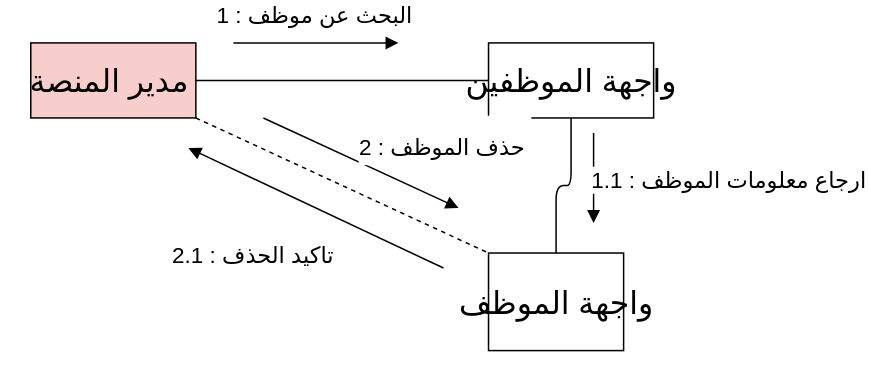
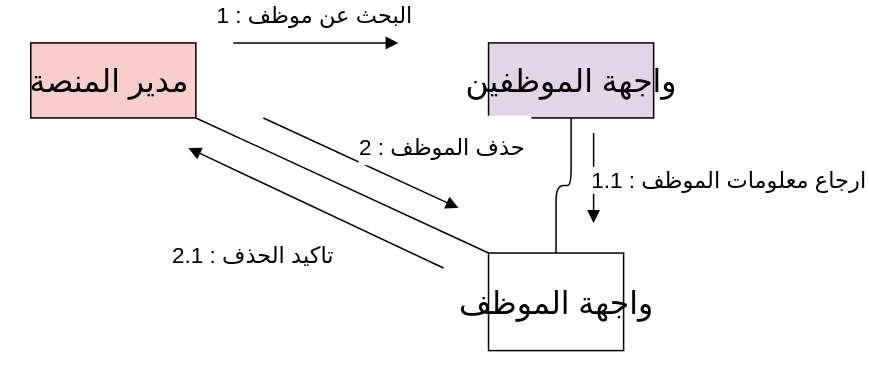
  <mxCell id="0" />
  <mxCell id="1" parent="0" />
  <mxCell id="2" value="&lt;span style=&quot;font-size: 21px&quot;&gt;مدير المنصة&amp;nbsp;&lt;/span&gt;" style="html=1;fillColor=#f8cecc;" parent="1" vertex="1"><mxGeometry x="20" y="20" width="110" height="50" as="geometry" /></mxCell>
- <mxCell id="3" value="" style="endArrow=none;html=1;edgeStyle=orthogonalEdgeStyle;exitX=1;exitY=0.5;exitDx=0;exitDy=0;entryX=0;entryY=0.5;entryDx=0;entryDy=0;" parent="1" source="2" target="8" edge="1"><mxGeometry relative="1" as="geometry"><mxPoint x="195.11" y="-229.82" as="sourcePoint" /><mxPoint x="295" y="45" as="targetPoint" /></mxGeometry></mxCell>
  <mxCell id="4" value="" style="endArrow=block;endFill=1;html=1;edgeStyle=orthogonalEdgeStyle;align=left;verticalAlign=top;" parent="1" edge="1"><mxGeometry x="-1" relative="1" as="geometry"><mxPoint x="155" y="20" as="sourcePoint" /><mxPoint x="265" y="20" as="targetPoint" /><Array as="points"><mxPoint x="215" y="20" /><mxPoint x="215" y="20" /></Array></mxGeometry></mxCell>
  <mxCell id="5" value="&lt;span style=&quot;font-size: 15px&quot;&gt;1 : البحث عن موظف&lt;/span&gt;" style="edgeLabel;html=1;align=center;verticalAlign=middle;resizable=0;points=[];" parent="4" vertex="1" connectable="0"><mxGeometry x="0.26" y="3" relative="1" as="geometry"><mxPoint x="-15.86" y="-17" as="offset" /></mxGeometry></mxCell>
  <mxCell id="6" value="" style="endArrow=block;endFill=1;html=1;edgeStyle=orthogonalEdgeStyle;align=left;verticalAlign=top;" parent="1" edge="1"><mxGeometry x="-1" relative="1" as="geometry"><mxPoint x="395" y="80" as="sourcePoint" /><mxPoint x="395" y="140" as="targetPoint" /><Array as="points"><mxPoint x="395" y="110" /><mxPoint x="395" y="110" /></Array></mxGeometry></mxCell>
  <mxCell id="7" value="&lt;span style=&quot;font-size: 15px&quot;&gt;1.1 : ارجاع معلومات الموظف&lt;/span&gt;" style="edgeLabel;html=1;align=center;verticalAlign=middle;resizable=0;points=[];" parent="6" vertex="1" connectable="0"><mxGeometry x="0.26" y="3" relative="1" as="geometry"><mxPoint x="86.99" y="-7.72" as="offset" /></mxGeometry></mxCell>
- <mxCell id="8" value="&lt;span style=&quot;font-size: 21px&quot;&gt;واجهة الموظفين&lt;/span&gt;" style="html=1;" parent="1" vertex="1"><mxGeometry x="325" y="20" width="110" height="50" as="geometry" /></mxCell>
+ <mxCell id="8" value="&lt;span style=&quot;font-size: 21px&quot;&gt;واجهة الموظفين&lt;/span&gt;" style="html=1;fillColor=#e1d5e7;" parent="1" vertex="1"><mxGeometry x="325" y="20" width="110" height="50" as="geometry" /></mxCell>
  <mxCell id="9" value="" style="endArrow=none;html=1;edgeStyle=orthogonalEdgeStyle;entryX=0.5;entryY=1;entryDx=0;entryDy=0;exitX=0.5;exitY=0;exitDx=0;exitDy=0;" parent="1" source="10" target="8" edge="1"><mxGeometry relative="1" as="geometry"><mxPoint x="350" y="140" as="sourcePoint" /><mxPoint x="305" y="55" as="targetPoint" /></mxGeometry></mxCell>
  <mxCell id="10" value="&lt;span style=&quot;font-size: 21px&quot;&gt;واجهة الموظف&lt;/span&gt;" style="html=1;" parent="1" vertex="1"><mxGeometry x="325" y="160" width="90" height="65" as="geometry" /></mxCell>
- <mxCell id="11" value="" style="endArrow=none;html=1;rounded=0;fontSize=28;entryX=0;entryY=0;entryDx=0;entryDy=0;exitX=1;exitY=1;exitDx=0;exitDy=0;dashed=1;" parent="1" source="2" target="10" edge="1"><mxGeometry relative="1" as="geometry"><mxPoint x="211.585" y="-90.456" as="sourcePoint" /><mxPoint x="487.777" y="56.964" as="targetPoint" /></mxGeometry></mxCell>
+ <mxCell id="11" value="" style="endArrow=none;html=1;rounded=0;fontSize=28;entryX=0;entryY=0;entryDx=0;entryDy=0;exitX=1;exitY=1;exitDx=0;exitDy=0;" parent="1" source="2" target="10" edge="1"><mxGeometry relative="1" as="geometry"><mxPoint x="211.585" y="-90.456" as="sourcePoint" /><mxPoint x="487.777" y="56.964" as="targetPoint" /></mxGeometry></mxCell>
  <mxCell id="12" value="" style="html=1;verticalAlign=bottom;endArrow=block;fontSize=28;" parent="1" edge="1"><mxGeometry width="80" relative="1" as="geometry"><mxPoint x="175" y="70" as="sourcePoint" /><mxPoint x="305" y="130" as="targetPoint" /></mxGeometry></mxCell>
  <mxCell id="13" value="&lt;font style=&quot;font-size: 15px&quot;&gt;2 : حذف الموظف&amp;nbsp;&lt;/font&gt;" style="edgeLabel;html=1;align=center;verticalAlign=middle;resizable=0;points=[];fontSize=28;" parent="12" vertex="1" connectable="0"><mxGeometry x="0.197" y="2" relative="1" as="geometry"><mxPoint x="41.33" y="-20.09" as="offset" /></mxGeometry></mxCell>
  <mxCell id="14" value="" style="html=1;verticalAlign=bottom;endArrow=block;fontSize=28;" parent="1" edge="1"><mxGeometry width="80" relative="1" as="geometry"><mxPoint x="295" y="170" as="sourcePoint" /><mxPoint x="125" y="90" as="targetPoint" /></mxGeometry></mxCell>
  <mxCell id="15" value="&lt;font style=&quot;font-size: 15px&quot;&gt;2.1 : تاكيد الحذف&amp;nbsp;&lt;/font&gt;" style="edgeLabel;html=1;align=center;verticalAlign=middle;resizable=0;points=[];fontSize=28;" parent="14" vertex="1" connectable="0"><mxGeometry x="0.197" y="2" relative="1" as="geometry"><mxPoint x="-23.45" y="32.02" as="offset" /></mxGeometry></mxCell>
